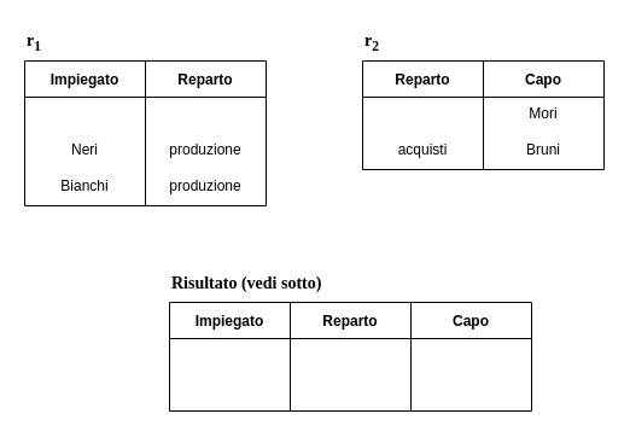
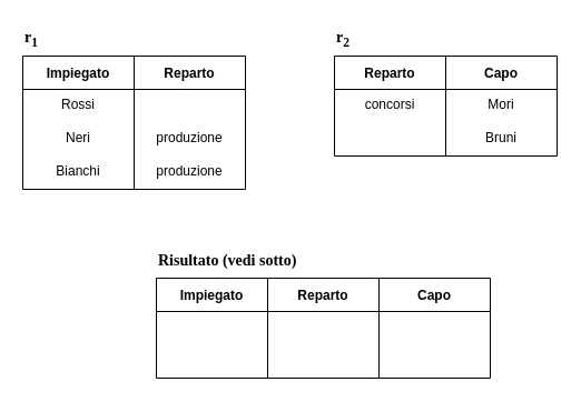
  <mxCell id="0" />
  <mxCell id="1" parent="0" />
  <mxCell id="2" value="Impiegato" style="swimlane;startSize=30;fontStyle=1" parent="1" vertex="1"><mxGeometry x="20" y="50" width="100" height="120" as="geometry" /></mxCell>
+ <mxCell id="3" value="Rossi" style="text;strokeColor=none;fillColor=none;spacingLeft=4;spacingRight=4;overflow=hidden;rotatable=0;points=[[0,0.5],[1,0.5]];portConstraint=eastwest;fontSize=12;align=center;" parent="2" vertex="1"><mxGeometry y="30" width="100" height="30" as="geometry" /></mxCell>
  <mxCell id="4" value="Neri" style="text;strokeColor=none;fillColor=none;spacingLeft=4;spacingRight=4;overflow=hidden;rotatable=0;points=[[0,0.5],[1,0.5]];portConstraint=eastwest;fontSize=12;align=center;" parent="2" vertex="1"><mxGeometry y="60" width="100" height="30" as="geometry" /></mxCell>
  <mxCell id="5" value="Bianchi" style="text;strokeColor=none;fillColor=none;spacingLeft=4;spacingRight=4;overflow=hidden;rotatable=0;points=[[0,0.5],[1,0.5]];portConstraint=eastwest;fontSize=12;align=center;" parent="2" vertex="1"><mxGeometry y="90" width="100" height="30" as="geometry" /></mxCell>
  <mxCell id="6" value="Reparto" style="swimlane;startSize=30;" parent="1" vertex="1"><mxGeometry x="120" y="50" width="100" height="120" as="geometry" /></mxCell>
  <mxCell id="7" value="produzione" style="text;strokeColor=none;fillColor=none;spacingLeft=4;spacingRight=4;overflow=hidden;rotatable=0;points=[[0,0.5],[1,0.5]];portConstraint=eastwest;fontSize=12;align=center;" parent="6" vertex="1"><mxGeometry y="60" width="100" height="30" as="geometry" /></mxCell>
  <mxCell id="8" value="produzione" style="text;strokeColor=none;fillColor=none;spacingLeft=4;spacingRight=4;overflow=hidden;rotatable=0;points=[[0,0.5],[1,0.5]];portConstraint=eastwest;fontSize=12;align=center;" parent="6" vertex="1"><mxGeometry y="90" width="100" height="30" as="geometry" /></mxCell>
  <mxCell id="9" value="r&lt;sub&gt;1&lt;/sub&gt;" style="text;html=1;align=left;verticalAlign=middle;resizable=0;points=[];autosize=1;strokeColor=none;fillColor=none;fontStyle=1;fontFamily=Times New Roman;fontSize=14;" parent="1" vertex="1"><mxGeometry x="20" y="20" width="40" height="30" as="geometry" /></mxCell>
  <mxCell id="10" value="Reparto" style="swimlane;startSize=30;fontStyle=1" parent="1" vertex="1"><mxGeometry x="300" y="50" width="100" height="90" as="geometry" /></mxCell>
- <mxCell id="12" value="acquisti" style="text;strokeColor=none;fillColor=none;spacingLeft=4;spacingRight=4;overflow=hidden;rotatable=0;points=[[0,0.5],[1,0.5]];portConstraint=eastwest;fontSize=12;align=center;" parent="10" vertex="1"><mxGeometry y="60" width="100" height="30" as="geometry" /></mxCell>
+ <mxCell id="11" value="concorsi" style="text;strokeColor=none;fillColor=none;spacingLeft=4;spacingRight=4;overflow=hidden;rotatable=0;points=[[0,0.5],[1,0.5]];portConstraint=eastwest;fontSize=12;align=center;" parent="10" vertex="1"><mxGeometry y="30" width="100" height="30" as="geometry" /></mxCell>
  <mxCell id="13" value="Capo" style="swimlane;startSize=30;fontStyle=1" parent="1" vertex="1"><mxGeometry x="400" y="50" width="100" height="90" as="geometry" /></mxCell>
  <mxCell id="14" value="Mori" style="text;strokeColor=none;fillColor=none;spacingLeft=4;spacingRight=4;overflow=hidden;rotatable=0;points=[[0,0.5],[1,0.5]];portConstraint=eastwest;fontSize=12;align=center;" parent="13" vertex="1"><mxGeometry y="30" width="100" height="30" as="geometry" /></mxCell>
  <mxCell id="15" value="Bruni" style="text;strokeColor=none;fillColor=none;spacingLeft=4;spacingRight=4;overflow=hidden;rotatable=0;points=[[0,0.5],[1,0.5]];portConstraint=eastwest;fontSize=12;align=center;" parent="13" vertex="1"><mxGeometry y="60" width="100" height="30" as="geometry" /></mxCell>
  <mxCell id="16" value="r&lt;sub&gt;2&lt;/sub&gt;" style="text;html=1;align=left;verticalAlign=middle;resizable=0;points=[];autosize=1;strokeColor=none;fillColor=none;fontStyle=1;fontFamily=Times New Roman;fontSize=14;" parent="1" vertex="1"><mxGeometry x="300" y="20" width="40" height="30" as="geometry" /></mxCell>
  <mxCell id="17" value="Risultato (vedi sotto)" style="text;html=1;align=left;verticalAlign=middle;resizable=0;points=[];autosize=1;strokeColor=none;fillColor=none;fontStyle=1;fontFamily=Times New Roman;fontSize=14;" parent="1" vertex="1"><mxGeometry x="140" y="220" width="150" height="30" as="geometry" /></mxCell>
  <mxCell id="18" value="Impiegato" style="swimlane;startSize=30;fontStyle=1" parent="1" vertex="1"><mxGeometry x="140" y="250" width="100" height="90" as="geometry" /></mxCell>
  <mxCell id="19" value="Reparto" style="swimlane;startSize=30;" parent="1" vertex="1"><mxGeometry x="240" y="250" width="100" height="90" as="geometry" /></mxCell>
  <mxCell id="20" value="Capo" style="swimlane;startSize=30;" parent="1" vertex="1"><mxGeometry x="340" y="250" width="100" height="90" as="geometry" /></mxCell>
